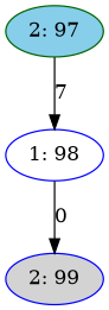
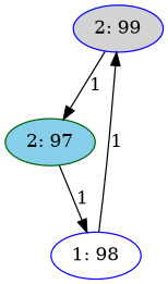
  digraph {
    node [color=blue style=filled]
    n1 [fillcolor=lightgrey label="2: 99"]
    n2 [color=darkgreen fillcolor=skyblue label="2: 97"]
    n3 [fillcolor=white label="1: 98"]
-   n2 -> n3 [label=7]
-   n3 -> n1 [label=0]
+   n1 -> n2 [label=1]
+   n2 -> n3 [label=1]
+   n3 -> n1 [label=1]
  }
